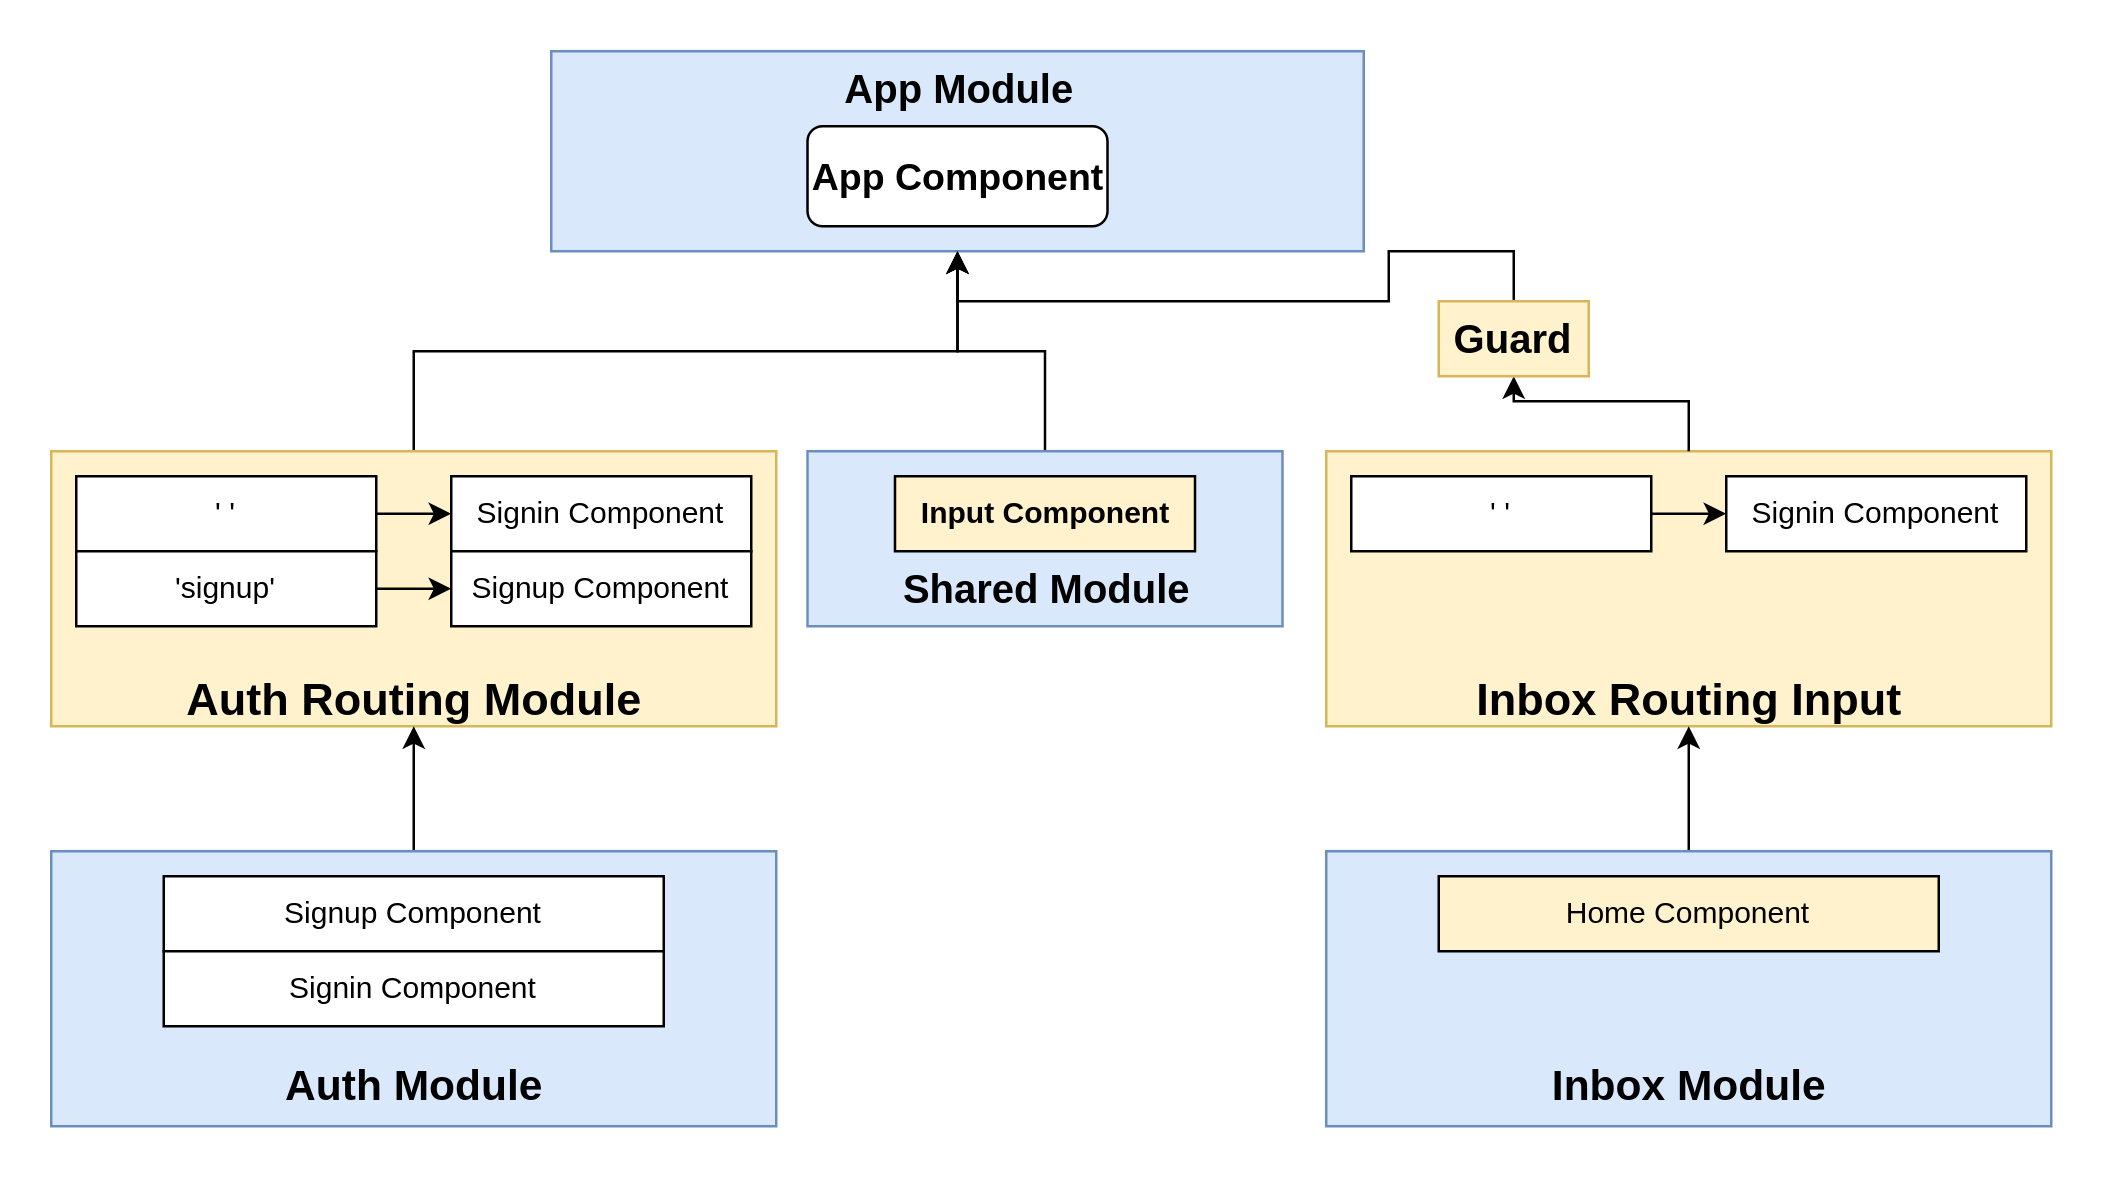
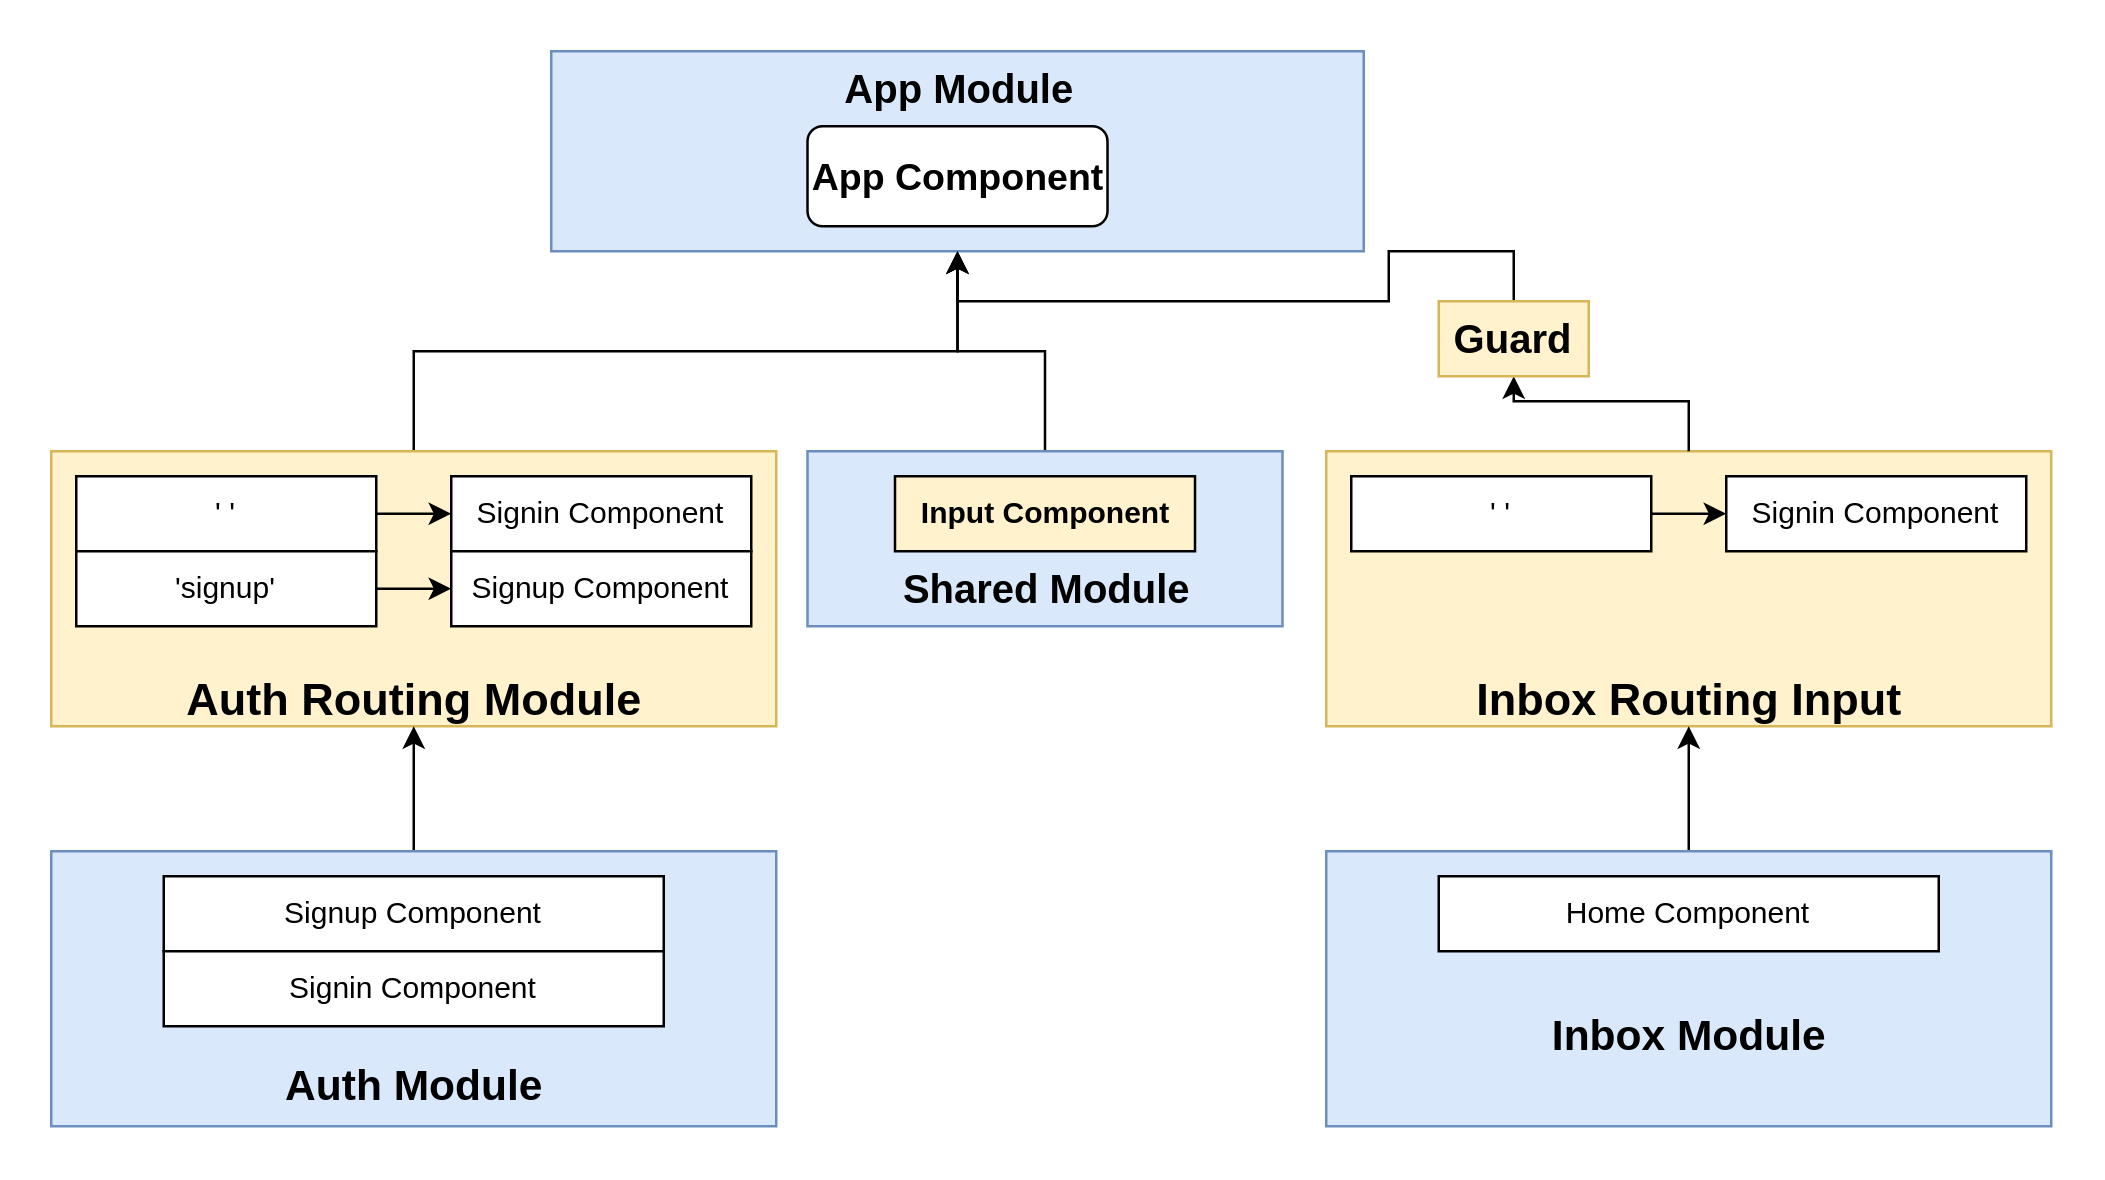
  <mxCell id="0" />
  <mxCell id="1" parent="0" />
  <mxCell id="2" value="" style="rounded=0;whiteSpace=wrap;html=1;fillColor=#dae8fc;strokeColor=#6c8ebf;" vertex="1" parent="1"><mxGeometry x="220" y="20" width="325" height="80" as="geometry" /></mxCell>
  <mxCell id="3" value="App Module" style="text;html=1;align=center;verticalAlign=middle;resizable=0;points=[];autosize=1;strokeColor=none;fillColor=none;fontStyle=1;fontSize=16;" vertex="1" parent="1"><mxGeometry x="322.5" y="20" width="120" height="30" as="geometry" /></mxCell>
  <mxCell id="4" value="App Component" style="rounded=1;whiteSpace=wrap;html=1;fontStyle=1;fontSize=15;" vertex="1" parent="1"><mxGeometry x="322.5" y="50" width="120" height="40" as="geometry" /></mxCell>
  <mxCell id="5" style="edgeStyle=orthogonalEdgeStyle;rounded=0;orthogonalLoop=1;jettySize=auto;html=1;exitX=0.5;exitY=0;exitDx=0;exitDy=0;entryX=0.5;entryY=1;entryDx=0;entryDy=0;" edge="1" parent="1" source="6" target="2"><mxGeometry relative="1" as="geometry" /></mxCell>
  <mxCell id="6" value="" style="rounded=0;whiteSpace=wrap;html=1;fillColor=#fff2cc;strokeColor=#d6b656;" vertex="1" parent="1"><mxGeometry x="20" y="180" width="290" height="110" as="geometry" /></mxCell>
  <mxCell id="7" style="edgeStyle=orthogonalEdgeStyle;rounded=0;orthogonalLoop=1;jettySize=auto;html=1;exitX=1;exitY=0.5;exitDx=0;exitDy=0;entryX=0;entryY=0.5;entryDx=0;entryDy=0;" edge="1" parent="1" source="8" target="11"><mxGeometry relative="1" as="geometry" /></mxCell>
  <mxCell id="8" value="' '" style="rounded=0;whiteSpace=wrap;html=1;" vertex="1" parent="1"><mxGeometry x="30" y="190" width="120" height="30" as="geometry" /></mxCell>
  <mxCell id="9" style="edgeStyle=orthogonalEdgeStyle;rounded=0;orthogonalLoop=1;jettySize=auto;html=1;exitX=1;exitY=0.5;exitDx=0;exitDy=0;" edge="1" parent="1" source="10" target="12"><mxGeometry relative="1" as="geometry" /></mxCell>
  <mxCell id="10" value="'signup'" style="rounded=0;whiteSpace=wrap;html=1;" vertex="1" parent="1"><mxGeometry x="30" y="220" width="120" height="30" as="geometry" /></mxCell>
  <mxCell id="11" value="Signin Component" style="rounded=0;whiteSpace=wrap;html=1;" vertex="1" parent="1"><mxGeometry x="180" y="190" width="120" height="30" as="geometry" /></mxCell>
  <mxCell id="12" value="Signup Component" style="rounded=0;whiteSpace=wrap;html=1;" vertex="1" parent="1"><mxGeometry x="180" y="220" width="120" height="30" as="geometry" /></mxCell>
  <mxCell id="13" value="Auth Routing Module" style="text;html=1;align=center;verticalAlign=middle;resizable=0;points=[];autosize=1;strokeColor=none;fillColor=none;fontStyle=1;fontSize=18;" vertex="1" parent="1"><mxGeometry x="60" y="260" width="210" height="40" as="geometry" /></mxCell>
  <mxCell id="14" style="edgeStyle=orthogonalEdgeStyle;rounded=0;orthogonalLoop=1;jettySize=auto;html=1;exitX=0.5;exitY=0;exitDx=0;exitDy=0;entryX=0.5;entryY=1;entryDx=0;entryDy=0;" edge="1" parent="1" source="15" target="2"><mxGeometry relative="1" as="geometry"><mxPoint x="380" y="100" as="targetPoint" /></mxGeometry></mxCell>
  <mxCell id="15" value="" style="whiteSpace=wrap;html=1;fillColor=#dae8fc;strokeColor=#6c8ebf;" vertex="1" parent="1"><mxGeometry x="322.5" y="180" width="190" height="70" as="geometry" /></mxCell>
  <mxCell id="16" value="Input Component" style="rounded=0;whiteSpace=wrap;html=1;fontStyle=1;fillColor=#fff2cc;" vertex="1" parent="1"><mxGeometry x="357.5" y="190" width="120" height="30" as="geometry" /></mxCell>
  <mxCell id="17" value="Shared Module" style="text;html=1;align=center;verticalAlign=middle;resizable=0;points=[];autosize=1;strokeColor=none;fillColor=none;fontStyle=1;fontSize=16;" vertex="1" parent="1"><mxGeometry x="347.5" y="220" width="140" height="30" as="geometry" /></mxCell>
  <mxCell id="18" style="edgeStyle=orthogonalEdgeStyle;rounded=0;orthogonalLoop=1;jettySize=auto;html=1;exitX=0.5;exitY=0;exitDx=0;exitDy=0;entryX=0.5;entryY=1;entryDx=0;entryDy=0;" edge="1" parent="1" source="34" target="2"><mxGeometry relative="1" as="geometry"><mxPoint x="380" y="100" as="targetPoint" /></mxGeometry></mxCell>
  <mxCell id="19" value="" style="rounded=0;whiteSpace=wrap;html=1;fillColor=#fff2cc;strokeColor=#d6b656;" vertex="1" parent="1"><mxGeometry x="530" y="180" width="290" height="110" as="geometry" /></mxCell>
  <mxCell id="20" style="edgeStyle=orthogonalEdgeStyle;rounded=0;orthogonalLoop=1;jettySize=auto;html=1;exitX=1;exitY=0.5;exitDx=0;exitDy=0;entryX=0;entryY=0.5;entryDx=0;entryDy=0;" edge="1" parent="1" source="21" target="22"><mxGeometry relative="1" as="geometry" /></mxCell>
  <mxCell id="21" value="' '" style="rounded=0;whiteSpace=wrap;html=1;" vertex="1" parent="1"><mxGeometry x="540" y="190" width="120" height="30" as="geometry" /></mxCell>
  <mxCell id="22" value="Signin Component" style="rounded=0;whiteSpace=wrap;html=1;" vertex="1" parent="1"><mxGeometry x="690" y="190" width="120" height="30" as="geometry" /></mxCell>
  <mxCell id="23" value="Inbox Routing Input" style="text;html=1;align=center;verticalAlign=middle;resizable=0;points=[];autosize=1;strokeColor=none;fillColor=none;fontStyle=1;fontSize=18;" vertex="1" parent="1"><mxGeometry x="570" y="260" width="210" height="40" as="geometry" /></mxCell>
  <mxCell id="24" style="edgeStyle=orthogonalEdgeStyle;rounded=0;orthogonalLoop=1;jettySize=auto;html=1;exitX=0.5;exitY=0;exitDx=0;exitDy=0;entryX=0.5;entryY=0.75;entryDx=0;entryDy=0;entryPerimeter=0;" edge="1" parent="1" source="25" target="13"><mxGeometry relative="1" as="geometry" /></mxCell>
  <mxCell id="25" value="" style="whiteSpace=wrap;html=1;fillColor=#dae8fc;strokeColor=#6c8ebf;" vertex="1" parent="1"><mxGeometry x="20" y="340" width="290" height="110" as="geometry" /></mxCell>
  <mxCell id="26" value="Signup Component" style="rounded=0;whiteSpace=wrap;html=1;" vertex="1" parent="1"><mxGeometry x="65" y="350" width="200" height="30" as="geometry" /></mxCell>
  <mxCell id="27" value="Signin Component" style="rounded=0;whiteSpace=wrap;html=1;" vertex="1" parent="1"><mxGeometry x="65" y="380" width="200" height="30" as="geometry" /></mxCell>
  <mxCell id="28" value="Auth Module" style="text;html=1;align=center;verticalAlign=middle;resizable=0;points=[];autosize=1;strokeColor=none;fillColor=none;fontStyle=1;fontSize=17;" vertex="1" parent="1"><mxGeometry x="100" y="420" width="130" height="30" as="geometry" /></mxCell>
  <mxCell id="29" style="edgeStyle=orthogonalEdgeStyle;rounded=0;orthogonalLoop=1;jettySize=auto;html=1;exitX=0.5;exitY=0;exitDx=0;exitDy=0;entryX=0.5;entryY=0.75;entryDx=0;entryDy=0;entryPerimeter=0;" edge="1" parent="1" source="30" target="23"><mxGeometry relative="1" as="geometry" /></mxCell>
  <mxCell id="30" value="" style="whiteSpace=wrap;html=1;fillColor=#dae8fc;strokeColor=#6c8ebf;" vertex="1" parent="1"><mxGeometry x="530" y="340" width="290" height="110" as="geometry" /></mxCell>
- <mxCell id="31" value="Home Component" style="rounded=0;whiteSpace=wrap;html=1;fillColor=#fff2cc;" vertex="1" parent="1"><mxGeometry x="575" y="350" width="200" height="30" as="geometry" /></mxCell>
- <mxCell id="32" value="Inbox Module" style="text;html=1;align=center;verticalAlign=middle;resizable=0;points=[];autosize=1;strokeColor=none;fillColor=none;fontStyle=1;fontSize=17;" vertex="1" parent="1"><mxGeometry x="610" y="420" width="130" height="30" as="geometry" /></mxCell>
+ <mxCell id="31" value="Home Component" style="rounded=0;whiteSpace=wrap;html=1;" vertex="1" parent="1"><mxGeometry x="575" y="350" width="200" height="30" as="geometry" /></mxCell>
+ <mxCell id="32" value="Inbox Module" style="text;html=1;align=center;verticalAlign=middle;resizable=0;points=[];autosize=1;strokeColor=none;fillColor=none;fontStyle=1;fontSize=17;" vertex="1" parent="1"><mxGeometry x="610" y="400" width="130" height="30" as="geometry" /></mxCell>
  <mxCell id="33" value="" style="edgeStyle=orthogonalEdgeStyle;rounded=0;orthogonalLoop=1;jettySize=auto;html=1;exitX=0.5;exitY=0;exitDx=0;exitDy=0;entryX=0.5;entryY=1;entryDx=0;entryDy=0;" edge="1" parent="1" source="19" target="34"><mxGeometry relative="1" as="geometry"><mxPoint x="383" y="100" as="targetPoint" /><mxPoint x="675" y="180" as="sourcePoint" /></mxGeometry></mxCell>
  <mxCell id="34" value="Guard" style="whiteSpace=wrap;html=1;fillColor=#fff2cc;strokeColor=#d6b656;fontStyle=1;fontSize=16;" vertex="1" parent="1"><mxGeometry x="575" y="120" width="60" height="30" as="geometry" /></mxCell>
